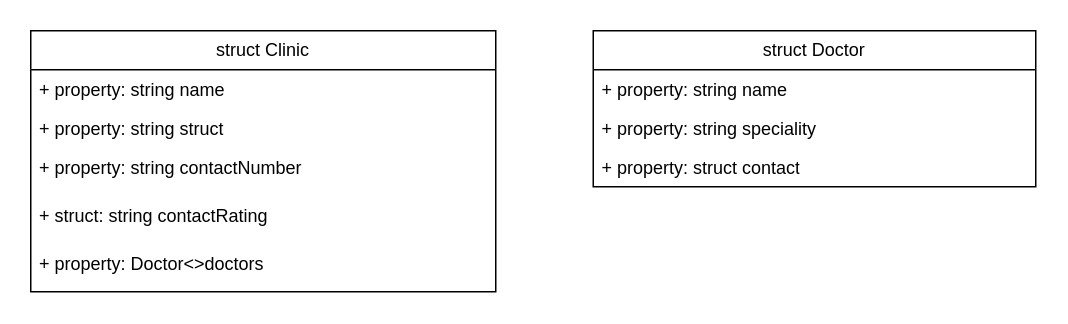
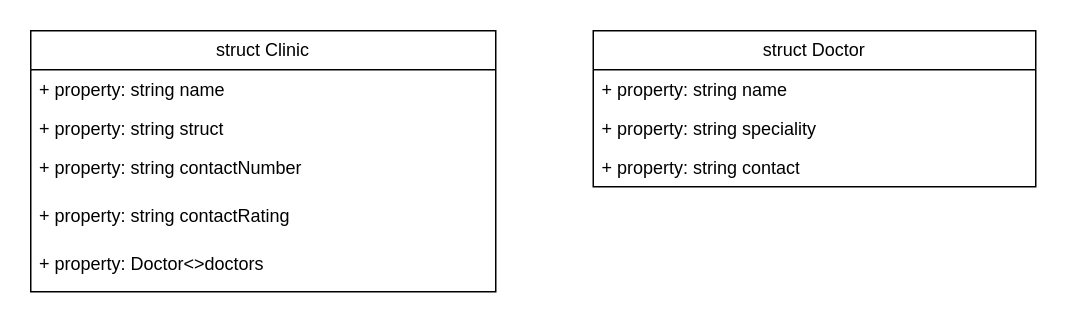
  <mxCell id="0" />
  <mxCell id="1" parent="0" />
  <mxCell id="2" value="struct Clinic" style="swimlane;fontStyle=0;childLayout=stackLayout;horizontal=1;startSize=26;fillColor=none;horizontalStack=0;resizeParent=1;resizeParentMax=0;resizeLast=0;collapsible=1;marginBottom=0;whiteSpace=wrap;html=1;" vertex="1" parent="1"><mxGeometry x="20" y="20" width="310" height="174" as="geometry" /></mxCell>
  <mxCell id="3" value="+ property: string name" style="text;strokeColor=none;fillColor=none;align=left;verticalAlign=top;spacingLeft=4;spacingRight=4;overflow=hidden;rotatable=0;points=[[0,0.5],[1,0.5]];portConstraint=eastwest;whiteSpace=wrap;html=1;" vertex="1" parent="2"><mxGeometry y="26" width="310" height="26" as="geometry" /></mxCell>
  <mxCell id="4" value="+ property: string struct" style="text;strokeColor=none;fillColor=none;align=left;verticalAlign=top;spacingLeft=4;spacingRight=4;overflow=hidden;rotatable=0;points=[[0,0.5],[1,0.5]];portConstraint=eastwest;whiteSpace=wrap;html=1;" vertex="1" parent="2"><mxGeometry y="52" width="310" height="26" as="geometry" /></mxCell>
  <mxCell id="5" value="+ property: string contactNumber" style="text;strokeColor=none;fillColor=none;align=left;verticalAlign=top;spacingLeft=4;spacingRight=4;overflow=hidden;rotatable=0;points=[[0,0.5],[1,0.5]];portConstraint=eastwest;whiteSpace=wrap;html=1;" vertex="1" parent="2"><mxGeometry y="78" width="310" height="32" as="geometry" /></mxCell>
- <mxCell id="6" value="+ struct: string contactRating" style="text;strokeColor=none;fillColor=none;align=left;verticalAlign=top;spacingLeft=4;spacingRight=4;overflow=hidden;rotatable=0;points=[[0,0.5],[1,0.5]];portConstraint=eastwest;whiteSpace=wrap;html=1;" vertex="1" parent="2"><mxGeometry y="110" width="310" height="32" as="geometry" /></mxCell>
+ <mxCell id="6" value="+ property: string contactRating" style="text;strokeColor=none;fillColor=none;align=left;verticalAlign=top;spacingLeft=4;spacingRight=4;overflow=hidden;rotatable=0;points=[[0,0.5],[1,0.5]];portConstraint=eastwest;whiteSpace=wrap;html=1;" vertex="1" parent="2"><mxGeometry y="110" width="310" height="32" as="geometry" /></mxCell>
  <mxCell id="7" value="+ property: Doctor&amp;lt;&amp;gt;doctors" style="text;strokeColor=none;fillColor=none;align=left;verticalAlign=top;spacingLeft=4;spacingRight=4;overflow=hidden;rotatable=0;points=[[0,0.5],[1,0.5]];portConstraint=eastwest;whiteSpace=wrap;html=1;" vertex="1" parent="2"><mxGeometry y="142" width="310" height="32" as="geometry" /></mxCell>
  <mxCell id="8" value="struct Doctor" style="swimlane;fontStyle=0;childLayout=stackLayout;horizontal=1;startSize=26;fillColor=none;horizontalStack=0;resizeParent=1;resizeParentMax=0;resizeLast=0;collapsible=1;marginBottom=0;whiteSpace=wrap;html=1;" vertex="1" parent="1"><mxGeometry x="395" y="20" width="295" height="104" as="geometry" /></mxCell>
  <mxCell id="9" value="+ property: string name" style="text;strokeColor=none;fillColor=none;align=left;verticalAlign=top;spacingLeft=4;spacingRight=4;overflow=hidden;rotatable=0;points=[[0,0.5],[1,0.5]];portConstraint=eastwest;whiteSpace=wrap;html=1;" vertex="1" parent="8"><mxGeometry y="26" width="295" height="26" as="geometry" /></mxCell>
  <mxCell id="10" value="+ property: string speciality&amp;nbsp;" style="text;strokeColor=none;fillColor=none;align=left;verticalAlign=top;spacingLeft=4;spacingRight=4;overflow=hidden;rotatable=0;points=[[0,0.5],[1,0.5]];portConstraint=eastwest;whiteSpace=wrap;html=1;" vertex="1" parent="8"><mxGeometry y="52" width="295" height="26" as="geometry" /></mxCell>
- <mxCell id="11" value="+ property: struct contact" style="text;strokeColor=none;fillColor=none;align=left;verticalAlign=top;spacingLeft=4;spacingRight=4;overflow=hidden;rotatable=0;points=[[0,0.5],[1,0.5]];portConstraint=eastwest;whiteSpace=wrap;html=1;" vertex="1" parent="8"><mxGeometry y="78" width="295" height="26" as="geometry" /></mxCell>
+ <mxCell id="11" value="+ property: string contact" style="text;strokeColor=none;fillColor=none;align=left;verticalAlign=top;spacingLeft=4;spacingRight=4;overflow=hidden;rotatable=0;points=[[0,0.5],[1,0.5]];portConstraint=eastwest;whiteSpace=wrap;html=1;" vertex="1" parent="8"><mxGeometry y="78" width="295" height="26" as="geometry" /></mxCell>
